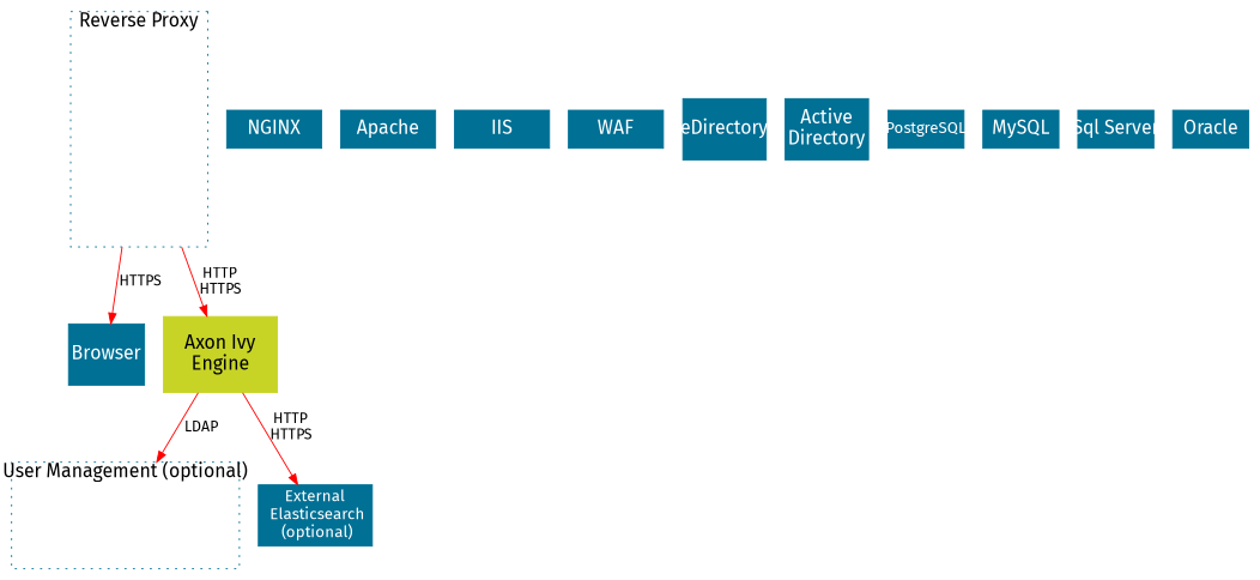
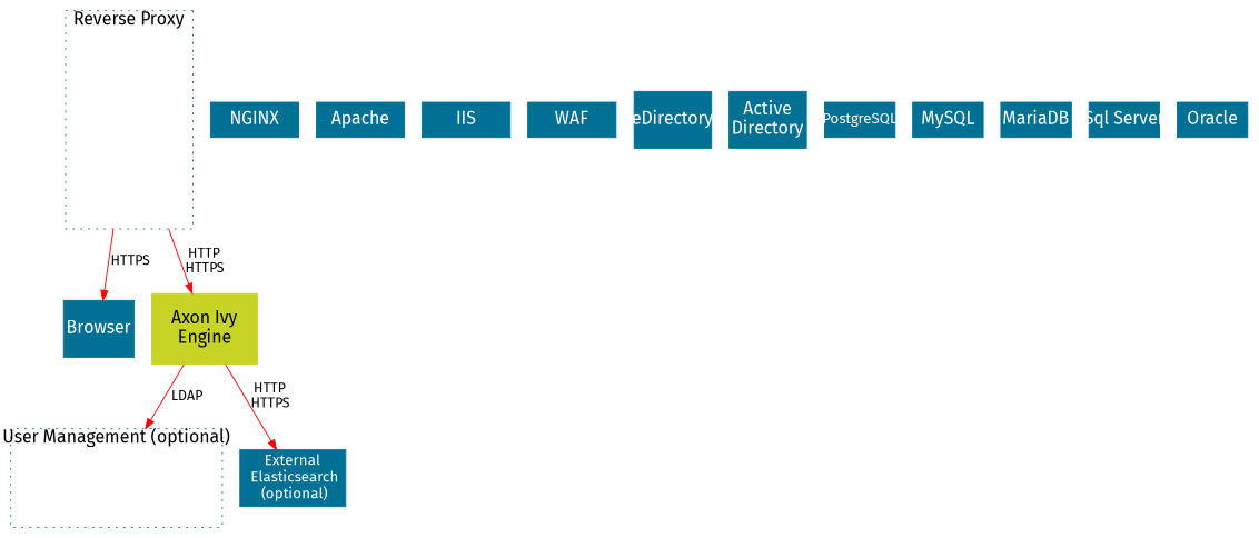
  digraph {
    fontname="Fira Sans"
    node [color="#007095" fixedsize=true fontcolor=white fontname="Fira Sans" fontsize=18 margin=0 shape=box style=filled]
    edge [color=red fontname="Fira Sans"]
    n1 [height=0.8 label=Browser width=1]
    n2 [fontcolor=black height=3.1 label="Reverse Proxy" labelloc=t style=dotted width=1.8]
    n3 [color="#C7D426" fontcolor=black height=1 label="Axon Ivy\nEngine" width=1.5]
    n4 [fontcolor=black height=1.4 label="User Management (optional)" labelloc=t style=dotted width=3]
    n5 [fontsize=15 height=0.8 label="External\n Elasticsearch\n (optional)" width=1.5]
    n6 [height=0.5 label=NGINX width=1.25]
    n7 [height=0.5 label=Apache width=1.25]
    n8 [height=0.5 label=IIS width=1.25]
    n9 [height=0.5 label=WAF width=1.25]
    n10 [height=0.8 label=eDirectory width=1.1]
    n11 [height=0.8 label="Active\nDirectory" width=1.1]
    n12 [fontsize=15 height=0.5 label=PostgreSQL width=1]
    n13 [height=0.5 label=MySQL width=1]
+   n14 [height=0.5 label=MariaDB width=1]
    n15 [height=0.5 label="Sql Server" width=1]
    n16 [height=0.5 label=Oracle width=1]
    n2 -> n1 [label=HTTPS]
    n2 -> n3 [label="HTTP\nHTTPS"]
    n3 -> n4 [label=LDAP]
    n3 -> n5 [label="HTTP\nHTTPS"]
  }
